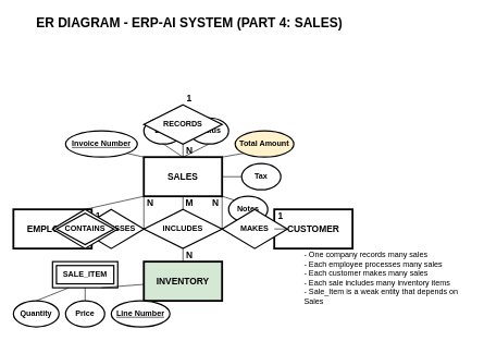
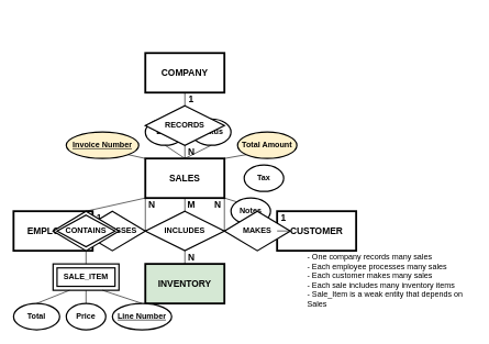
  <mxCell id="0" />
  <mxCell id="1" parent="0" />
- <mxCell id="2" value="ER DIAGRAM - ERP-AI SYSTEM (PART 4: SALES)" style="text;spacingTop=-5;align=center;fontSize=20;fontStyle=1" parent="1" vertex="1"><mxGeometry x="40" y="20" width="500" height="40" as="geometry" /></mxCell>
+ <mxCell id="3" value="COMPANY" style="whiteSpace=wrap;align=center;verticalAlign=middle;fontStyle=1;strokeWidth=3;fillColor=#FFFFFF;fontSize=14;" parent="1" vertex="1"><mxGeometry x="220" y="80" width="120" height="60" as="geometry" /></mxCell>
  <mxCell id="4" value="SALES" style="whiteSpace=wrap;align=center;verticalAlign=middle;fontStyle=1;strokeWidth=3;fillColor=#FFFFFF;fontSize=14;" parent="1" vertex="1"><mxGeometry x="220" y="240" width="120" height="60" as="geometry" /></mxCell>
- <mxCell id="5" value="&lt;u&gt;Invoice Number&lt;/u&gt;" style="ellipse;whiteSpace=wrap;html=1;align=center;fontStyle=1;strokeWidth=2;fillColor=#FFFFFF;fontSize=12;" parent="1" vertex="1"><mxGeometry x="100" y="200" width="110" height="40" as="geometry" /></mxCell>
+ <mxCell id="5" value="&lt;u&gt;Invoice Number&lt;/u&gt;" style="ellipse;whiteSpace=wrap;html=1;align=center;fontStyle=1;strokeWidth=2;fillColor=#fff2cc;fontSize=12;" parent="1" vertex="1"><mxGeometry x="100" y="200" width="110" height="40" as="geometry" /></mxCell>
  <mxCell id="6" value="Date" style="ellipse;whiteSpace=wrap;html=1;align=center;fontStyle=1;strokeWidth=2;fillColor=#FFFFFF;fontSize=12;" parent="1" vertex="1"><mxGeometry x="220" y="180" width="60" height="40" as="geometry" /></mxCell>
  <mxCell id="7" value="Status" style="ellipse;whiteSpace=wrap;html=1;align=center;fontStyle=1;strokeWidth=2;fillColor=#FFFFFF;fontSize=12;" parent="1" vertex="1"><mxGeometry x="290" y="180" width="60" height="40" as="geometry" /></mxCell>
  <mxCell id="8" value="Total Amount" style="ellipse;whiteSpace=wrap;html=1;align=center;fontStyle=1;strokeWidth=2;fillColor=#fff2cc;fontSize=12;" parent="1" vertex="1"><mxGeometry x="360" y="200" width="90" height="40" as="geometry" /></mxCell>
  <mxCell id="9" value="Tax" style="ellipse;whiteSpace=wrap;html=1;align=center;fontStyle=1;strokeWidth=2;fillColor=#FFFFFF;fontSize=12;" parent="1" vertex="1"><mxGeometry x="370" y="250" width="60" height="40" as="geometry" /></mxCell>
  <mxCell id="10" value="Notes" style="ellipse;whiteSpace=wrap;html=1;align=center;fontStyle=1;strokeWidth=2;fillColor=#FFFFFF;fontSize=12;" parent="1" vertex="1"><mxGeometry x="350" y="300" width="60" height="40" as="geometry" /></mxCell>
  <mxCell id="11" value="" style="endArrow=none;html=1;rounded=0;exitX=0;exitY=0;exitDx=0;exitDy=0;entryX=1;entryY=1;entryDx=0;entryDy=0;" parent="1" source="4" target="5" edge="1"><mxGeometry relative="1" as="geometry" /></mxCell>
  <mxCell id="12" value="" style="endArrow=none;html=1;rounded=0;exitX=0.5;exitY=0;exitDx=0;exitDy=0;entryX=0.5;entryY=1;entryDx=0;entryDy=0;" parent="1" source="4" target="6" edge="1"><mxGeometry relative="1" as="geometry" /></mxCell>
  <mxCell id="13" value="" style="endArrow=none;html=1;rounded=0;exitX=0.5;exitY=0;exitDx=0;exitDy=0;entryX=0.5;entryY=1;entryDx=0;entryDy=0;" parent="1" source="4" target="7" edge="1"><mxGeometry relative="1" as="geometry" /></mxCell>
  <mxCell id="14" value="" style="endArrow=none;html=1;rounded=0;exitX=1;exitY=0;exitDx=0;exitDy=0;entryX=0;entryY=1;entryDx=0;entryDy=0;" parent="1" source="4" target="8" edge="1"><mxGeometry relative="1" as="geometry" /></mxCell>
- <mxCell id="15" value="" style="endArrow=none;html=1;rounded=0;exitX=1;exitY=0.5;exitDx=0;exitDy=0;entryX=0;entryY=0.5;entryDx=0;entryDy=0;" parent="1" source="4" target="9" edge="1"><mxGeometry relative="1" as="geometry" /></mxCell>
  <mxCell id="16" value="" style="endArrow=none;html=1;rounded=0;exitX=1;exitY=1;exitDx=0;exitDy=0;entryX=0;entryY=0;entryDx=0;entryDy=0;" parent="1" source="4" target="10" edge="1"><mxGeometry relative="1" as="geometry" /></mxCell>
  <mxCell id="17" value="RECORDS" style="shape=rhombus;perimeter=rhombusPerimeter;whiteSpace=wrap;html=1;align=center;fontStyle=1;strokeWidth=2;fillColor=#FFFFFF;fontSize=12;" parent="1" vertex="1"><mxGeometry x="220" y="160" width="120" height="60" as="geometry" /></mxCell>
+ <mxCell id="18" value="" style="endArrow=none;html=1;rounded=0;exitX=0.5;exitY=1;exitDx=0;exitDy=0;entryX=0.5;entryY=0;entryDx=0;entryDy=0;" parent="1" source="3" target="17" edge="1"><mxGeometry relative="1" as="geometry" /></mxCell>
  <mxCell id="19" value="" style="endArrow=none;html=1;rounded=0;exitX=0.5;exitY=1;exitDx=0;exitDy=0;entryX=0.5;entryY=0;entryDx=0;entryDy=0;" parent="1" source="17" target="4" edge="1"><mxGeometry relative="1" as="geometry" /></mxCell>
  <mxCell id="20" value="1" style="text;html=1;strokeColor=none;fillColor=none;align=center;verticalAlign=middle;whiteSpace=wrap;rounded=0;fontSize=14;fontStyle=1" parent="1" vertex="1"><mxGeometry x="280" y="140" width="20" height="20" as="geometry" /></mxCell>
  <mxCell id="21" value="N" style="text;html=1;strokeColor=none;fillColor=none;align=center;verticalAlign=middle;whiteSpace=wrap;rounded=0;fontSize=14;fontStyle=1" parent="1" vertex="1"><mxGeometry x="280" y="220" width="20" height="20" as="geometry" /></mxCell>
  <mxCell id="22" value="EMPLOYEE" style="whiteSpace=wrap;align=center;verticalAlign=middle;fontStyle=1;strokeWidth=3;fillColor=#FFFFFF;fontSize=14;" parent="1" vertex="1"><mxGeometry x="20" y="320" width="120" height="60" as="geometry" /></mxCell>
  <mxCell id="23" value="INVENTORY" style="whiteSpace=wrap;align=center;verticalAlign=middle;fontStyle=1;strokeWidth=3;fillColor=#d5e8d4;fontSize=14;" parent="1" vertex="1"><mxGeometry x="220" y="400" width="120" height="60" as="geometry" /></mxCell>
  <mxCell id="24" value="CUSTOMER" style="whiteSpace=wrap;align=center;verticalAlign=middle;fontStyle=1;strokeWidth=3;fillColor=#FFFFFF;fontSize=14;" parent="1" vertex="1"><mxGeometry x="420" y="320" width="120" height="60" as="geometry" /></mxCell>
  <mxCell id="25" value="PROCESSES" style="shape=rhombus;perimeter=rhombusPerimeter;whiteSpace=wrap;html=1;align=center;fontStyle=1;strokeWidth=2;fillColor=#FFFFFF;fontSize=12;" parent="1" vertex="1"><mxGeometry x="120" y="320" width="100" height="60" as="geometry" /></mxCell>
  <mxCell id="26" value="" style="endArrow=none;html=1;rounded=0;exitX=1;exitY=0.5;exitDx=0;exitDy=0;entryX=0;entryY=0.5;entryDx=0;entryDy=0;" parent="1" source="22" target="25" edge="1"><mxGeometry relative="1" as="geometry" /></mxCell>
  <mxCell id="27" value="" style="endArrow=none;html=1;rounded=0;exitX=1;exitY=0.5;exitDx=0;exitDy=0;entryX=0;entryY=1;entryDx=0;entryDy=0;" parent="1" source="25" target="4" edge="1"><mxGeometry relative="1" as="geometry" /></mxCell>
  <mxCell id="28" value="MAKES" style="shape=rhombus;perimeter=rhombusPerimeter;whiteSpace=wrap;html=1;align=center;fontStyle=1;strokeWidth=2;fillColor=#FFFFFF;fontSize=12;" parent="1" vertex="1"><mxGeometry x="340" y="320" width="100" height="60" as="geometry" /></mxCell>
  <mxCell id="29" value="" style="endArrow=none;html=1;rounded=0;exitX=0;exitY=0.5;exitDx=0;exitDy=0;entryX=1;entryY=0.5;entryDx=0;entryDy=0;" parent="1" source="24" target="28" edge="1"><mxGeometry relative="1" as="geometry" /></mxCell>
  <mxCell id="30" value="" style="endArrow=none;html=1;rounded=0;exitX=0;exitY=0.5;exitDx=0;exitDy=0;entryX=1;entryY=1;entryDx=0;entryDy=0;" parent="1" source="28" target="4" edge="1"><mxGeometry relative="1" as="geometry" /></mxCell>
  <mxCell id="31" value="INCLUDES" style="shape=rhombus;perimeter=rhombusPerimeter;whiteSpace=wrap;html=1;align=center;fontStyle=1;strokeWidth=2;fillColor=#FFFFFF;fontSize=12;" parent="1" vertex="1"><mxGeometry x="220" y="320" width="120" height="60" as="geometry" /></mxCell>
  <mxCell id="32" value="" style="endArrow=none;html=1;rounded=0;exitX=0.5;exitY=1;exitDx=0;exitDy=0;entryX=0.5;entryY=0;entryDx=0;entryDy=0;" parent="1" source="4" target="31" edge="1"><mxGeometry relative="1" as="geometry" /></mxCell>
  <mxCell id="33" value="" style="endArrow=none;html=1;rounded=0;exitX=0.5;exitY=1;exitDx=0;exitDy=0;entryX=0.5;entryY=0;entryDx=0;entryDy=0;" parent="1" source="31" target="23" edge="1"><mxGeometry relative="1" as="geometry" /></mxCell>
  <mxCell id="34" value="1" style="text;html=1;strokeColor=none;fillColor=none;align=center;verticalAlign=middle;whiteSpace=wrap;rounded=0;fontSize=14;fontStyle=1" parent="1" vertex="1"><mxGeometry x="140" y="320" width="20" height="20" as="geometry" /></mxCell>
  <mxCell id="35" value="N" style="text;html=1;strokeColor=none;fillColor=none;align=center;verticalAlign=middle;whiteSpace=wrap;rounded=0;fontSize=14;fontStyle=1" parent="1" vertex="1"><mxGeometry x="220" y="300" width="20" height="20" as="geometry" /></mxCell>
  <mxCell id="36" value="1" style="text;html=1;strokeColor=none;fillColor=none;align=center;verticalAlign=middle;whiteSpace=wrap;rounded=0;fontSize=14;fontStyle=1" parent="1" vertex="1"><mxGeometry x="420" y="320" width="20" height="20" as="geometry" /></mxCell>
  <mxCell id="37" value="N" style="text;html=1;strokeColor=none;fillColor=none;align=center;verticalAlign=middle;whiteSpace=wrap;rounded=0;fontSize=14;fontStyle=1" parent="1" vertex="1"><mxGeometry x="320" y="300" width="20" height="20" as="geometry" /></mxCell>
  <mxCell id="38" value="M" style="text;html=1;strokeColor=none;fillColor=none;align=center;verticalAlign=middle;whiteSpace=wrap;rounded=0;fontSize=14;fontStyle=1" parent="1" vertex="1"><mxGeometry x="280" y="300" width="20" height="20" as="geometry" /></mxCell>
  <mxCell id="39" value="N" style="text;html=1;strokeColor=none;fillColor=none;align=center;verticalAlign=middle;whiteSpace=wrap;rounded=0;fontSize=14;fontStyle=1" parent="1" vertex="1"><mxGeometry x="280" y="380" width="20" height="20" as="geometry" /></mxCell>
  <mxCell id="40" value="SALE_ITEM" style="shape=ext;margin=3;double=1;whiteSpace=wrap;html=1;align=center;fontStyle=1;strokeWidth=2;fillColor=#FFFFFF;fontSize=12;" parent="1" vertex="1"><mxGeometry x="80" y="400" width="100" height="40" as="geometry" /></mxCell>
  <mxCell id="41" value="CONTAINS" style="shape=rhombus;double=1;perimeter=rhombusPerimeter;whiteSpace=wrap;html=1;align=center;fontStyle=1;strokeWidth=2;fillColor=#FFFFFF;fontSize=12;" parent="1" vertex="1"><mxGeometry x="80" y="320" width="100" height="60" as="geometry" /></mxCell>
  <mxCell id="42" value="" style="endArrow=none;html=1;rounded=0;exitX=0;exitY=1;exitDx=0;exitDy=0;entryX=0.5;entryY=0;entryDx=0;entryDy=0;" parent="1" source="4" target="41" edge="1"><mxGeometry relative="1" as="geometry" /></mxCell>
- <mxCell id="44" value="Quantity" style="ellipse;whiteSpace=wrap;html=1;align=center;fontStyle=1;strokeWidth=2;fillColor=#FFFFFF;fontSize=12;" parent="1" vertex="1"><mxGeometry x="20" y="460" width="70" height="40" as="geometry" /></mxCell>
+ <mxCell id="43" value="" style="endArrow=none;html=1;rounded=0;exitX=0.5;exitY=1;exitDx=0;exitDy=0;entryX=0.5;entryY=0;entryDx=0;entryDy=0;" parent="1" source="41" target="40" edge="1"><mxGeometry relative="1" as="geometry" /></mxCell>
+ <mxCell id="44" value="Total" style="ellipse;whiteSpace=wrap;html=1;align=center;fontStyle=1;strokeWidth=2;fillColor=#FFFFFF;fontSize=12;" parent="1" vertex="1"><mxGeometry x="20" y="460" width="70" height="40" as="geometry" /></mxCell>
  <mxCell id="45" value="Price" style="ellipse;whiteSpace=wrap;html=1;align=center;fontStyle=1;strokeWidth=2;fillColor=#FFFFFF;fontSize=12;" parent="1" vertex="1"><mxGeometry x="100" y="460" width="60" height="40" as="geometry" /></mxCell>
  <mxCell id="46" value="&lt;u&gt;Line Number&lt;/u&gt;" style="ellipse;whiteSpace=wrap;html=1;align=center;fontStyle=1;strokeWidth=2;fillColor=#FFFFFF;fontSize=12;" parent="1" vertex="1"><mxGeometry x="170" y="460" width="90" height="40" as="geometry" /></mxCell>
  <mxCell id="47" value="" style="endArrow=none;html=1;rounded=0;exitX=0.25;exitY=1;exitDx=0;exitDy=0;entryX=0.5;entryY=0;entryDx=0;entryDy=0;" parent="1" source="40" target="44" edge="1"><mxGeometry relative="1" as="geometry" /></mxCell>
  <mxCell id="48" value="" style="endArrow=none;html=1;rounded=0;exitX=0.5;exitY=1;exitDx=0;exitDy=0;entryX=0.5;entryY=0;entryDx=0;entryDy=0;" parent="1" source="40" target="45" edge="1"><mxGeometry relative="1" as="geometry" /></mxCell>
- <mxCell id="49" value="" style="endArrow=none;html=1;rounded=0;exitX=0.75;exitY=1;exitDx=0;exitDy=0;" parent="1" source="40" target="23" edge="1"><mxGeometry relative="1" as="geometry" /></mxCell>
+ <mxCell id="49" value="" style="endArrow=none;html=1;rounded=0;exitX=0.75;exitY=1;exitDx=0;exitDy=0;entryX=0.5;entryY=0;entryDx=0;entryDy=0;" parent="1" source="40" target="46" edge="1"><mxGeometry relative="1" as="geometry" /></mxCell>
  <mxCell id="50" value="- One company records many sales&#10;- Each employee processes many sales&#10;- Each customer makes many sales&#10;- Each sale includes many inventory items&#10;- Sale_Item is a weak entity that depends on Sales" style="text;strokeColor=none;fillColor=none;align=left;verticalAlign=middle;spacingLeft=4;spacingRight=4;overflow=hidden;points=[[0,0.5],[1,0.5]];portConstraint=eastwest;rotatable=0;whiteSpace=wrap;html=1;fontSize=12;" parent="1" vertex="1"><mxGeometry x="460" y="380" width="260" height="90" as="geometry" /></mxCell>
